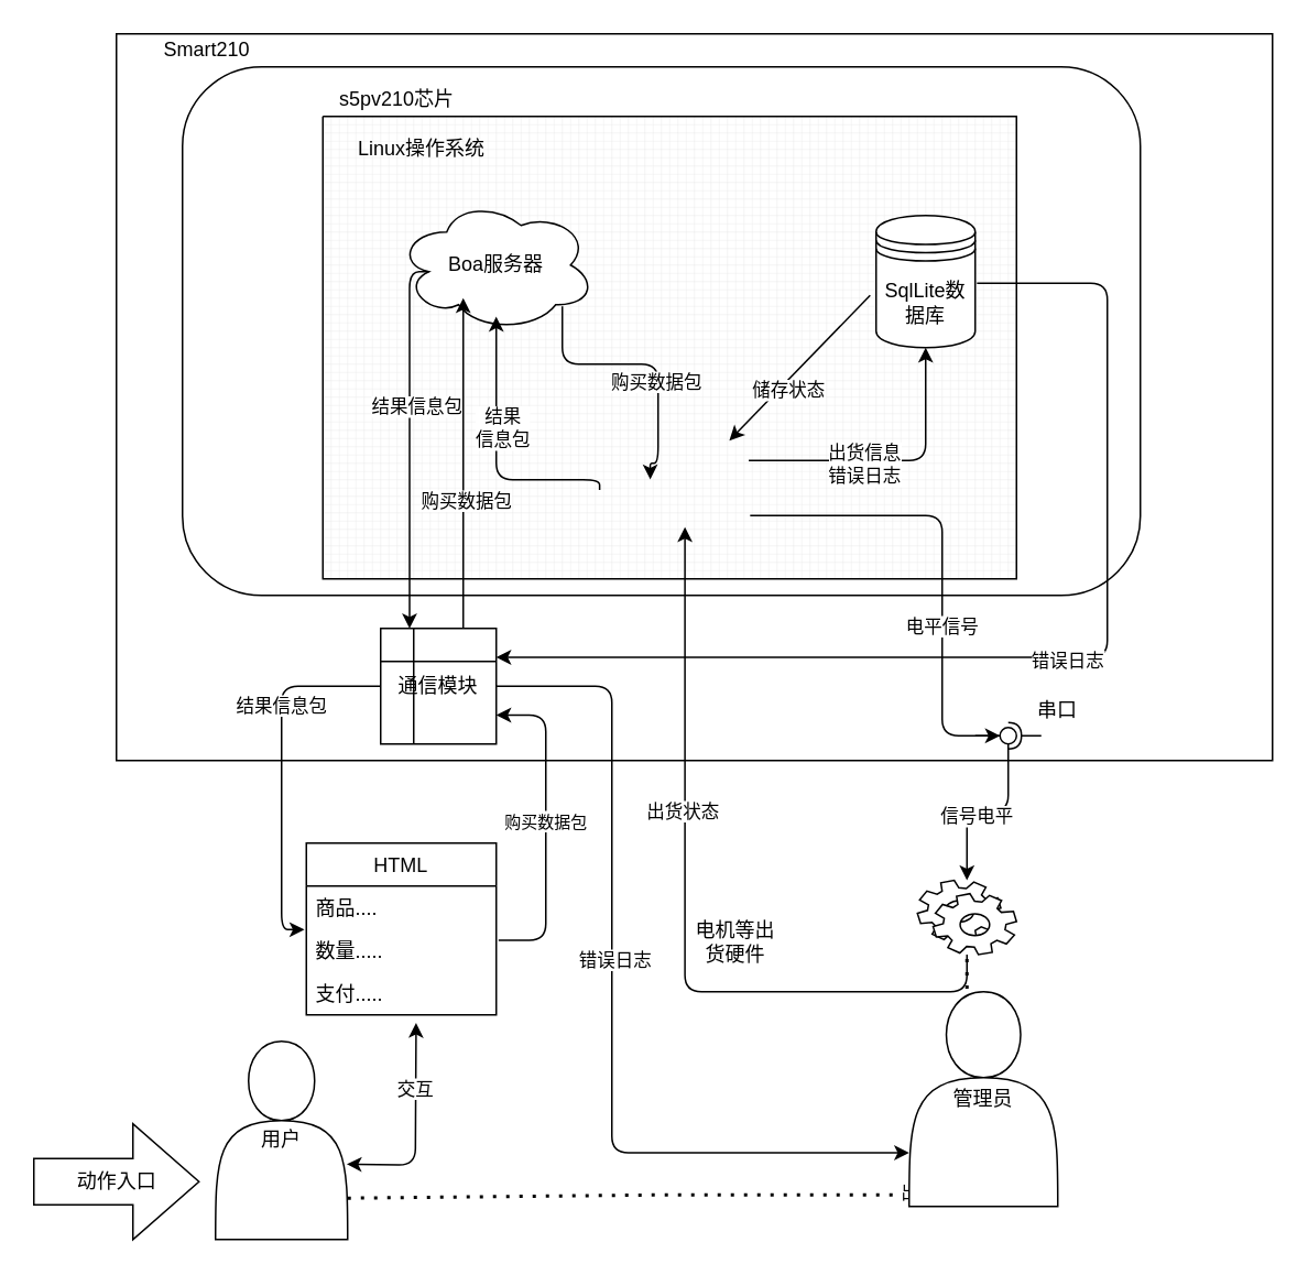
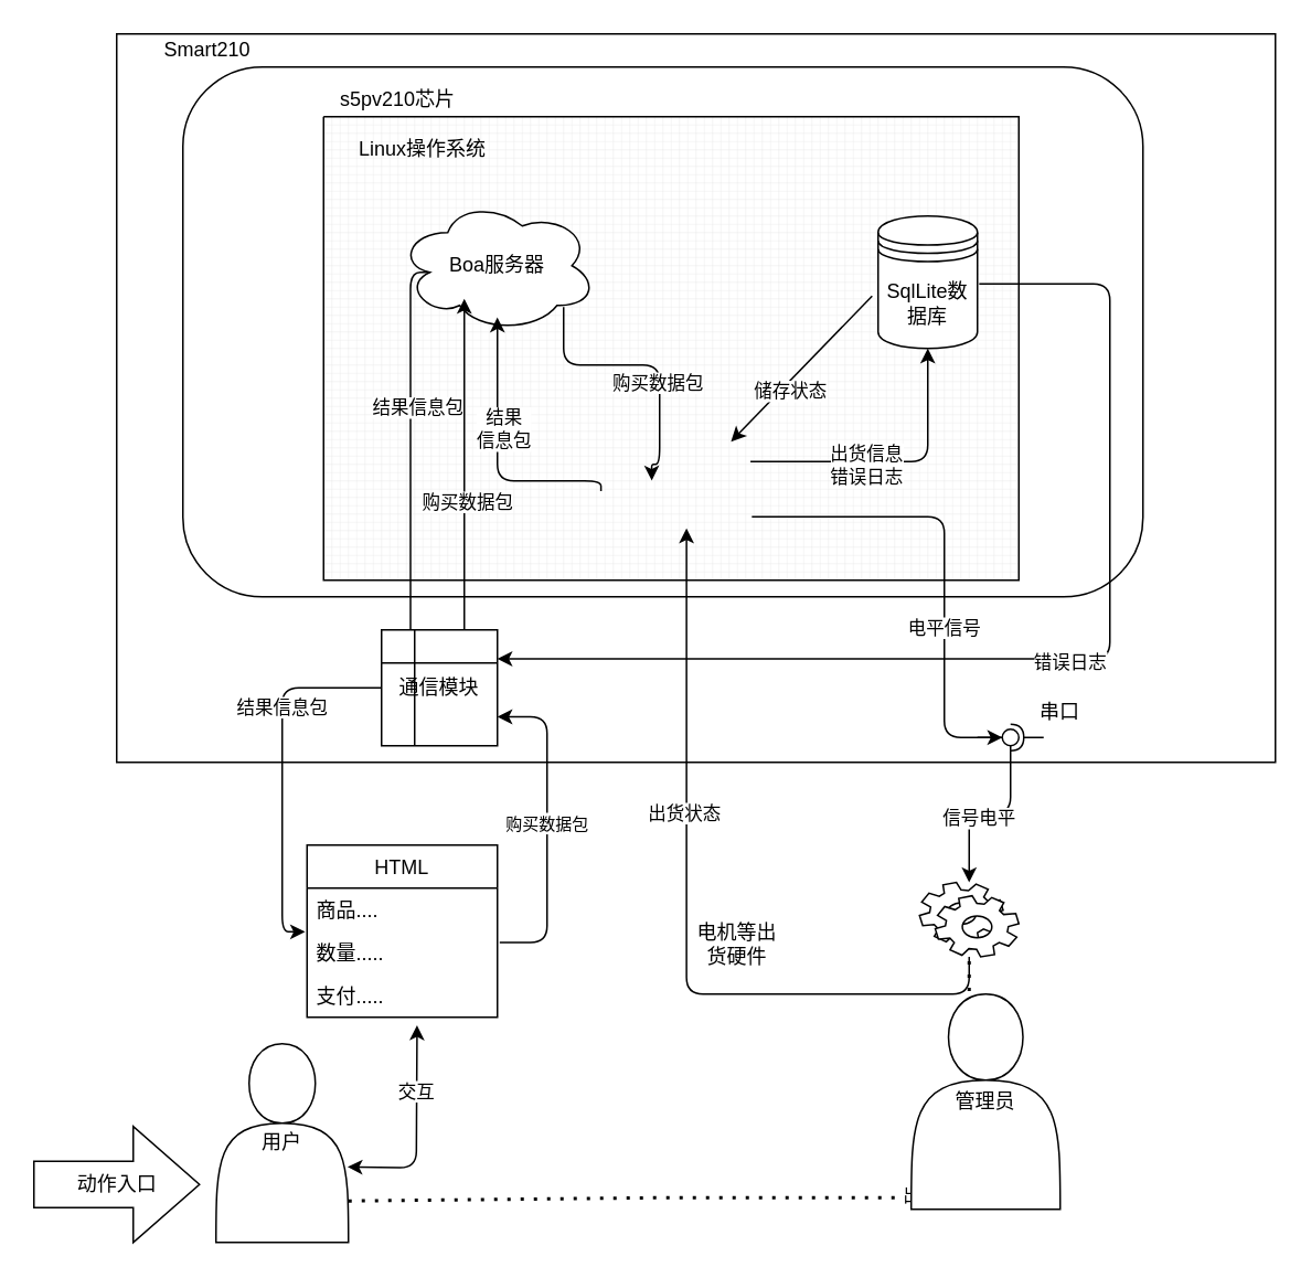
  <mxCell id="0" />
  <mxCell id="1" parent="0" />
  <mxCell id="2" value="" style="rounded=0;whiteSpace=wrap;html=1;" parent="1" vertex="1"><mxGeometry x="70" y="20" width="700" height="440" as="geometry" /></mxCell>
  <mxCell id="3" value="Smart210" style="text;html=1;strokeColor=none;fillColor=none;align=center;verticalAlign=middle;whiteSpace=wrap;rounded=0;" parent="1" vertex="1"><mxGeometry x="90" y="20" width="70" height="20" as="geometry" /></mxCell>
  <mxCell id="4" value="" style="rounded=1;whiteSpace=wrap;html=1;" parent="1" vertex="1"><mxGeometry x="110" y="40" width="580" height="320" as="geometry" /></mxCell>
  <mxCell id="5" value="s5pv210芯片" style="text;html=1;strokeColor=none;fillColor=none;align=center;verticalAlign=middle;whiteSpace=wrap;rounded=0;" parent="1" vertex="1"><mxGeometry x="190" y="50" width="100" height="20" as="geometry" /></mxCell>
  <mxCell id="6" value="" style="verticalLabelPosition=bottom;verticalAlign=top;html=1;shape=mxgraph.basic.patternFillRect;fillStyle=grid;step=5;fillStrokeWidth=0.2;fillStrokeColor=#dddddd;" parent="1" vertex="1"><mxGeometry x="195" y="70" width="420" height="280" as="geometry" /></mxCell>
  <mxCell id="7" value="Linux操作系统" style="text;html=1;strokeColor=none;fillColor=none;align=center;verticalAlign=middle;whiteSpace=wrap;rounded=0;" parent="1" vertex="1"><mxGeometry x="210" y="80" width="90" height="20" as="geometry" /></mxCell>
  <mxCell id="8" value="Boa服务器" style="ellipse;shape=cloud;whiteSpace=wrap;html=1;" parent="1" vertex="1"><mxGeometry x="240" y="120" width="120" height="80" as="geometry" /></mxCell>
  <mxCell id="9" value="SqlLite数据库" style="shape=datastore;whiteSpace=wrap;html=1;" parent="1" vertex="1"><mxGeometry x="530" y="130" width="60" height="80" as="geometry" /></mxCell>
  <mxCell id="10" style="edgeStyle=orthogonalEdgeStyle;rounded=0;orthogonalLoop=1;jettySize=auto;html=1;exitX=0.5;exitY=1;exitDx=0;exitDy=0;" parent="1" source="4" target="4" edge="1"><mxGeometry relative="1" as="geometry" /></mxCell>
  <mxCell id="11" value="" style="shape=mxgraph.bpmn.service_task;html=1;outlineConnect=0;" parent="1" vertex="1"><mxGeometry x="555" y="532.5" width="60" height="45" as="geometry" /></mxCell>
  <mxCell id="12" value="HTML" style="swimlane;fontStyle=0;childLayout=stackLayout;horizontal=1;startSize=26;fillColor=none;horizontalStack=0;resizeParent=1;resizeParentMax=0;resizeLast=0;collapsible=1;marginBottom=0;" parent="1" vertex="1"><mxGeometry x="185" y="510" width="115" height="104" as="geometry" /></mxCell>
  <mxCell id="13" value="商品...." style="text;strokeColor=none;fillColor=none;align=left;verticalAlign=top;spacingLeft=4;spacingRight=4;overflow=hidden;rotatable=0;points=[[0,0.5],[1,0.5]];portConstraint=eastwest;" parent="12" vertex="1"><mxGeometry y="26" width="115" height="26" as="geometry" /></mxCell>
  <mxCell id="14" value="数量....." style="text;strokeColor=none;fillColor=none;align=left;verticalAlign=top;spacingLeft=4;spacingRight=4;overflow=hidden;rotatable=0;points=[[0,0.5],[1,0.5]];portConstraint=eastwest;" parent="12" vertex="1"><mxGeometry y="52" width="115" height="26" as="geometry" /></mxCell>
  <mxCell id="15" value="支付....." style="text;strokeColor=none;fillColor=none;align=left;verticalAlign=top;spacingLeft=4;spacingRight=4;overflow=hidden;rotatable=0;points=[[0,0.5],[1,0.5]];portConstraint=eastwest;" parent="12" vertex="1"><mxGeometry y="78" width="115" height="26" as="geometry" /></mxCell>
  <mxCell id="16" value="" style="edgeStyle=elbowEdgeStyle;elbow=horizontal;endArrow=classic;html=1;exitX=1;exitY=0.5;exitDx=0;exitDy=0;" parent="1" source="18" edge="1"><mxGeometry width="50" height="50" relative="1" as="geometry"><mxPoint x="180" y="400" as="sourcePoint" /><mxPoint x="280" y="180" as="targetPoint" /><Array as="points"><mxPoint x="280" y="270" /><mxPoint x="270" y="280" /><mxPoint x="280" y="270" /><mxPoint x="240" y="290" /><mxPoint x="240" y="410" /><mxPoint x="220" y="290" /><mxPoint x="260" y="300" /></Array></mxGeometry></mxCell>
  <mxCell id="17" value="购买数据包" style="edgeLabel;html=1;align=center;verticalAlign=middle;resizable=0;points=[];" parent="16" vertex="1" connectable="0"><mxGeometry x="0.044" y="-1" relative="1" as="geometry"><mxPoint as="offset" /></mxGeometry></mxCell>
  <mxCell id="18" value="通信模块" style="shape=internalStorage;whiteSpace=wrap;html=1;backgroundOutline=1;" parent="1" vertex="1"><mxGeometry x="230" y="380" width="70" height="70" as="geometry" /></mxCell>
  <mxCell id="19" style="edgeStyle=orthogonalEdgeStyle;rounded=0;orthogonalLoop=1;jettySize=auto;html=1;exitX=0.5;exitY=1;exitDx=0;exitDy=0;" parent="1" edge="1"><mxGeometry relative="1" as="geometry"><mxPoint x="395" y="510" as="targetPoint" /><mxPoint x="395" y="510" as="sourcePoint" /></mxGeometry></mxCell>
  <mxCell id="20" value="" style="edgeStyle=segmentEdgeStyle;endArrow=classic;html=1;entryX=0.472;entryY=0.785;entryDx=0;entryDy=0;entryPerimeter=0;" parent="1" target="6" edge="1"><mxGeometry width="50" height="50" relative="1" as="geometry"><mxPoint x="340" y="185" as="sourcePoint" /><mxPoint x="390" y="135" as="targetPoint" /><Array as="points"><mxPoint x="340" y="220" /><mxPoint x="398" y="220" /><mxPoint x="398" y="280" /><mxPoint x="393" y="280" /></Array></mxGeometry></mxCell>
  <mxCell id="21" value="购买数据包" style="edgeLabel;html=1;align=center;verticalAlign=middle;resizable=0;points=[];" parent="20" vertex="1" connectable="0"><mxGeometry x="0.229" y="-2" relative="1" as="geometry"><mxPoint as="offset" /></mxGeometry></mxCell>
  <mxCell id="22" value="" style="edgeStyle=elbowEdgeStyle;elbow=horizontal;endArrow=classic;html=1;exitX=0.616;exitY=0.863;exitDx=0;exitDy=0;exitPerimeter=0;" parent="1" source="6" target="26" edge="1"><mxGeometry width="50" height="50" relative="1" as="geometry"><mxPoint x="400" y="380" as="sourcePoint" /><mxPoint x="590" y="440" as="targetPoint" /><Array as="points"><mxPoint x="570" y="430" /><mxPoint x="560" y="430" /><mxPoint x="540" y="340" /><mxPoint x="570" y="420" /><mxPoint x="550" y="350" /><mxPoint x="540" y="340" /><mxPoint x="560" y="420" /><mxPoint x="500" y="410" /></Array></mxGeometry></mxCell>
  <mxCell id="23" value="电平信号" style="edgeLabel;html=1;align=center;verticalAlign=middle;resizable=0;points=[];" parent="22" vertex="1" connectable="0"><mxGeometry x="0.284" y="-1" relative="1" as="geometry"><mxPoint as="offset" /></mxGeometry></mxCell>
  <mxCell id="24" value="" style="rounded=0;orthogonalLoop=1;jettySize=auto;html=1;endArrow=none;endFill=0;" parent="1" target="26" edge="1"><mxGeometry relative="1" as="geometry"><mxPoint x="590" y="445" as="sourcePoint" /></mxGeometry></mxCell>
  <mxCell id="25" value="" style="rounded=0;orthogonalLoop=1;jettySize=auto;html=1;endArrow=halfCircle;endFill=0;entryX=0.5;entryY=0.5;entryDx=0;entryDy=0;endSize=6;strokeWidth=1;" parent="1" target="26" edge="1"><mxGeometry relative="1" as="geometry"><mxPoint x="630" y="445" as="sourcePoint" /></mxGeometry></mxCell>
  <mxCell id="26" value="" style="ellipse;whiteSpace=wrap;html=1;fontFamily=Helvetica;fontSize=12;fontColor=#000000;align=center;strokeColor=#000000;fillColor=#ffffff;points=[];aspect=fixed;resizable=0;" parent="1" vertex="1"><mxGeometry x="605" y="440" width="10" height="10" as="geometry" /></mxCell>
  <mxCell id="27" value="串口" style="text;html=1;strokeColor=none;fillColor=none;align=center;verticalAlign=middle;whiteSpace=wrap;rounded=0;" parent="1" vertex="1"><mxGeometry x="620" y="420" width="40" height="20" as="geometry" /></mxCell>
  <mxCell id="28" value="" style="edgeStyle=elbowEdgeStyle;elbow=vertical;endArrow=classic;html=1;exitX=0.5;exitY=1;exitDx=0;exitDy=0;exitPerimeter=0;" parent="1" source="26" target="11" edge="1"><mxGeometry width="50" height="50" relative="1" as="geometry"><mxPoint x="615" y="520" as="sourcePoint" /><mxPoint x="665" y="470" as="targetPoint" /></mxGeometry></mxCell>
  <mxCell id="29" value="信号电平" style="edgeLabel;html=1;align=center;verticalAlign=middle;resizable=0;points=[];" parent="28" vertex="1" connectable="0"><mxGeometry x="0.26" y="-1" relative="1" as="geometry"><mxPoint x="6" as="offset" /></mxGeometry></mxCell>
  <mxCell id="30" value="电机等出货硬件" style="text;html=1;strokeColor=none;fillColor=none;align=center;verticalAlign=middle;whiteSpace=wrap;rounded=0;" parent="1" vertex="1"><mxGeometry x="420" y="560" width="50" height="20" as="geometry" /></mxCell>
  <mxCell id="31" value="" style="edgeStyle=elbowEdgeStyle;elbow=vertical;endArrow=classic;html=1;entryX=0.522;entryY=0.888;entryDx=0;entryDy=0;entryPerimeter=0;" parent="1" source="11" target="6" edge="1"><mxGeometry width="50" height="50" relative="1" as="geometry"><mxPoint x="610" y="575" as="sourcePoint" /><mxPoint x="450" y="440" as="targetPoint" /><Array as="points"><mxPoint x="530" y="600" /><mxPoint x="570" y="610" /><mxPoint x="500" y="520" /><mxPoint x="510" y="500" /><mxPoint x="430" y="550" /></Array></mxGeometry></mxCell>
  <mxCell id="32" value="出货状态" style="edgeLabel;html=1;align=center;verticalAlign=middle;resizable=0;points=[];" parent="31" vertex="1" connectable="0"><mxGeometry x="0.278" y="2" relative="1" as="geometry"><mxPoint as="offset" /></mxGeometry></mxCell>
  <mxCell id="33" value="" style="edgeStyle=elbowEdgeStyle;elbow=horizontal;endArrow=classic;html=1;exitX=0.614;exitY=0.744;exitDx=0;exitDy=0;exitPerimeter=0;" parent="1" source="6" target="9" edge="1"><mxGeometry width="50" height="50" relative="1" as="geometry"><mxPoint x="460" y="270" as="sourcePoint" /><mxPoint x="500" y="220" as="targetPoint" /><Array as="points"><mxPoint x="560" y="240" /></Array></mxGeometry></mxCell>
  <mxCell id="34" value="出货信息&lt;br&gt;错误日志" style="edgeLabel;html=1;align=center;verticalAlign=middle;resizable=0;points=[];" parent="33" vertex="1" connectable="0"><mxGeometry x="-0.205" y="-3" relative="1" as="geometry"><mxPoint y="-1.32" as="offset" /></mxGeometry></mxCell>
  <mxCell id="35" value="" style="endArrow=classic;html=1;exitX=0.789;exitY=0.387;exitDx=0;exitDy=0;exitPerimeter=0;entryX=0.586;entryY=0.701;entryDx=0;entryDy=0;entryPerimeter=0;" parent="1" source="6" target="6" edge="1"><mxGeometry width="50" height="50" relative="1" as="geometry"><mxPoint x="450" y="180" as="sourcePoint" /><mxPoint x="500" y="130" as="targetPoint" /></mxGeometry></mxCell>
  <mxCell id="36" value="储存状态" style="edgeLabel;html=1;align=center;verticalAlign=middle;resizable=0;points=[];" parent="35" vertex="1" connectable="0"><mxGeometry x="0.242" y="4" relative="1" as="geometry"><mxPoint as="offset" /></mxGeometry></mxCell>
  <mxCell id="37" value="" style="edgeStyle=elbowEdgeStyle;elbow=vertical;endArrow=classic;html=1;entryX=0.25;entryY=0.433;entryDx=0;entryDy=0;entryPerimeter=0;exitX=0.399;exitY=0.808;exitDx=0;exitDy=0;exitPerimeter=0;" parent="1" source="6" target="6" edge="1"><mxGeometry width="50" height="50" relative="1" as="geometry"><mxPoint x="370" y="307" as="sourcePoint" /><mxPoint x="450" y="190" as="targetPoint" /><Array as="points"><mxPoint x="330" y="290" /><mxPoint x="300" y="307" /></Array></mxGeometry></mxCell>
  <mxCell id="38" value="结果&lt;br&gt;信息包" style="edgeLabel;html=1;align=center;verticalAlign=middle;resizable=0;points=[];" parent="37" vertex="1" connectable="0"><mxGeometry x="0.199" y="-3" relative="1" as="geometry"><mxPoint as="offset" /></mxGeometry></mxCell>
- <mxCell id="39" value="" style="edgeStyle=elbowEdgeStyle;elbow=vertical;endArrow=classic;html=1;exitX=0.16;exitY=0.55;exitDx=0;exitDy=0;exitPerimeter=0;entryX=0.25;entryY=0;entryDx=0;entryDy=0;" parent="1" source="8" target="18" edge="1"><mxGeometry width="50" height="50" relative="1" as="geometry"><mxPoint x="400" y="230" as="sourcePoint" /><mxPoint x="260" y="370" as="targetPoint" /><Array as="points"><mxPoint x="238" y="164" /><mxPoint x="238" y="230" /><mxPoint x="238" y="270" /><mxPoint x="210" y="300" /><mxPoint x="190" y="149" /><mxPoint x="155" y="190" /><mxPoint x="155" y="160" /><mxPoint x="150" y="149" /></Array></mxGeometry></mxCell>
+ <mxCell id="39" value="" style="edgeStyle=elbowEdgeStyle;elbow=vertical;endArrow=none;html=1;exitX=0.16;exitY=0.55;exitDx=0;exitDy=0;exitPerimeter=0;entryX=0.25;entryY=0;entryDx=0;entryDy=0;" parent="1" source="8" target="18" edge="1"><mxGeometry width="50" height="50" relative="1" as="geometry"><mxPoint x="400" y="230" as="sourcePoint" /><mxPoint x="260" y="370" as="targetPoint" /><Array as="points"><mxPoint x="238" y="164" /><mxPoint x="238" y="230" /><mxPoint x="238" y="270" /><mxPoint x="210" y="300" /><mxPoint x="190" y="149" /><mxPoint x="155" y="190" /><mxPoint x="155" y="160" /><mxPoint x="150" y="149" /></Array></mxGeometry></mxCell>
  <mxCell id="40" value="结果信息包" style="edgeLabel;html=1;align=center;verticalAlign=middle;resizable=0;points=[];" parent="39" vertex="1" connectable="0"><mxGeometry x="-0.187" y="4" relative="1" as="geometry"><mxPoint as="offset" /></mxGeometry></mxCell>
  <mxCell id="41" value="" style="edgeStyle=elbowEdgeStyle;elbow=vertical;endArrow=classic;html=1;entryX=-0.01;entryY=0.015;entryDx=0;entryDy=0;entryPerimeter=0;exitX=0;exitY=0.5;exitDx=0;exitDy=0;" parent="1" source="18" target="14" edge="1"><mxGeometry width="50" height="50" relative="1" as="geometry"><mxPoint x="155" y="440" as="sourcePoint" /><mxPoint x="205" y="390" as="targetPoint" /><Array as="points"><mxPoint x="170" y="500" /><mxPoint x="184" y="420" /><mxPoint x="210" y="440" /><mxPoint x="170" y="490" /><mxPoint x="190" y="490" /><mxPoint x="210" y="500" /><mxPoint x="255" y="470" /><mxPoint x="255" y="450" /><mxPoint x="170" y="562" /></Array></mxGeometry></mxCell>
  <mxCell id="42" value="结果信息包" style="edgeLabel;html=1;align=center;verticalAlign=middle;resizable=0;points=[];" parent="41" vertex="1" connectable="0"><mxGeometry x="-0.357" y="-1" relative="1" as="geometry"><mxPoint as="offset" /></mxGeometry></mxCell>
  <mxCell id="43" value="" style="endArrow=classic;startArrow=classic;html=1;entryX=0.578;entryY=1.187;entryDx=0;entryDy=0;entryPerimeter=0;exitX=0.993;exitY=0.62;exitDx=0;exitDy=0;exitPerimeter=0;" parent="1" source="47" target="15" edge="1"><mxGeometry width="50" height="50" relative="1" as="geometry"><mxPoint x="210" y="725" as="sourcePoint" /><mxPoint x="450" y="420" as="targetPoint" /><Array as="points"><mxPoint x="251" y="705" /></Array></mxGeometry></mxCell>
  <mxCell id="44" value="交互" style="edgeLabel;html=1;align=center;verticalAlign=middle;resizable=0;points=[];" parent="43" vertex="1" connectable="0"><mxGeometry x="0.385" y="1" relative="1" as="geometry"><mxPoint as="offset" /></mxGeometry></mxCell>
  <mxCell id="45" value="" style="endArrow=none;dashed=1;html=1;dashPattern=1 3;strokeWidth=2;exitX=1;exitY=0.333;exitDx=0;exitDy=0;exitPerimeter=0;" parent="1" target="11" edge="1"><mxGeometry width="50" height="50" relative="1" as="geometry"><mxPoint x="210" y="725" as="sourcePoint" /><mxPoint x="450" y="540" as="targetPoint" /><Array as="points"><mxPoint x="400" y="723" /><mxPoint x="585" y="723" /></Array></mxGeometry></mxCell>
  <mxCell id="46" value="出货" style="edgeLabel;html=1;align=center;verticalAlign=middle;resizable=0;points=[];" parent="45" vertex="1" connectable="0"><mxGeometry x="0.33" y="2" relative="1" as="geometry"><mxPoint as="offset" /></mxGeometry></mxCell>
  <mxCell id="47" value="用户" style="shape=actor;whiteSpace=wrap;html=1;" parent="1" vertex="1"><mxGeometry x="130" y="630" width="80" height="120" as="geometry" /></mxCell>
  <mxCell id="48" value="管理员" style="shape=actor;whiteSpace=wrap;html=1;" parent="1" vertex="1"><mxGeometry x="550" y="600" width="90" height="130" as="geometry" /></mxCell>
  <mxCell id="49" value="" style="edgeStyle=elbowEdgeStyle;elbow=vertical;endArrow=classic;html=1;exitX=1.012;exitY=0.264;exitDx=0;exitDy=0;exitPerimeter=0;entryX=1;entryY=0.75;entryDx=0;entryDy=0;" parent="1" source="14" target="18" edge="1"><mxGeometry width="50" height="50" relative="1" as="geometry"><mxPoint x="400" y="470" as="sourcePoint" /><mxPoint x="450" y="420" as="targetPoint" /><Array as="points"><mxPoint x="330" y="480" /></Array></mxGeometry></mxCell>
  <mxCell id="50" value="&lt;span style=&quot;font-size: 10px&quot;&gt;购买数据包&lt;/span&gt;" style="edgeLabel;html=1;align=center;verticalAlign=middle;resizable=0;points=[];" parent="49" vertex="1" connectable="0"><mxGeometry x="0.038" y="1" relative="1" as="geometry"><mxPoint as="offset" /></mxGeometry></mxCell>
  <mxCell id="51" value="" style="edgeStyle=elbowEdgeStyle;elbow=horizontal;endArrow=classic;html=1;exitX=0.943;exitY=0.361;exitDx=0;exitDy=0;exitPerimeter=0;entryX=1;entryY=0.25;entryDx=0;entryDy=0;" parent="1" source="6" target="18" edge="1"><mxGeometry width="50" height="50" relative="1" as="geometry"><mxPoint x="400" y="470" as="sourcePoint" /><mxPoint x="450" y="420" as="targetPoint" /><Array as="points"><mxPoint x="670" y="300" /></Array></mxGeometry></mxCell>
  <mxCell id="52" value="错误日志" style="edgeLabel;html=1;align=center;verticalAlign=middle;resizable=0;points=[];" parent="51" vertex="1" connectable="0"><mxGeometry x="-0.023" y="2" relative="1" as="geometry"><mxPoint as="offset" /></mxGeometry></mxCell>
- <mxCell id="53" value="" style="edgeStyle=elbowEdgeStyle;elbow=horizontal;endArrow=classic;html=1;exitX=1;exitY=0.5;exitDx=0;exitDy=0;entryX=0;entryY=0.75;entryDx=0;entryDy=0;" parent="1" source="18" target="48" edge="1"><mxGeometry width="50" height="50" relative="1" as="geometry"><mxPoint x="400" y="470" as="sourcePoint" /><mxPoint x="450" y="420" as="targetPoint" /><Array as="points"><mxPoint x="370" y="550" /></Array></mxGeometry></mxCell>
- <mxCell id="54" value="错误日志" style="edgeLabel;html=1;align=center;verticalAlign=middle;resizable=0;points=[];" parent="53" vertex="1" connectable="0"><mxGeometry x="-0.258" y="1" relative="1" as="geometry"><mxPoint y="37" as="offset" /></mxGeometry></mxCell>
  <mxCell id="55" value="动作入口" style="html=1;shadow=0;dashed=0;align=center;verticalAlign=middle;shape=mxgraph.arrows2.arrow;dy=0.6;dx=40;notch=0;" parent="1" vertex="1"><mxGeometry x="20" y="680" width="100" height="70" as="geometry" /></mxCell>
